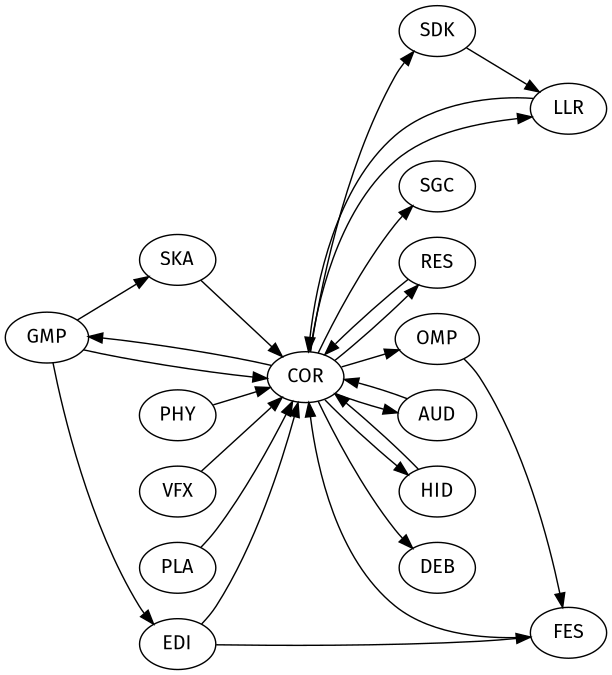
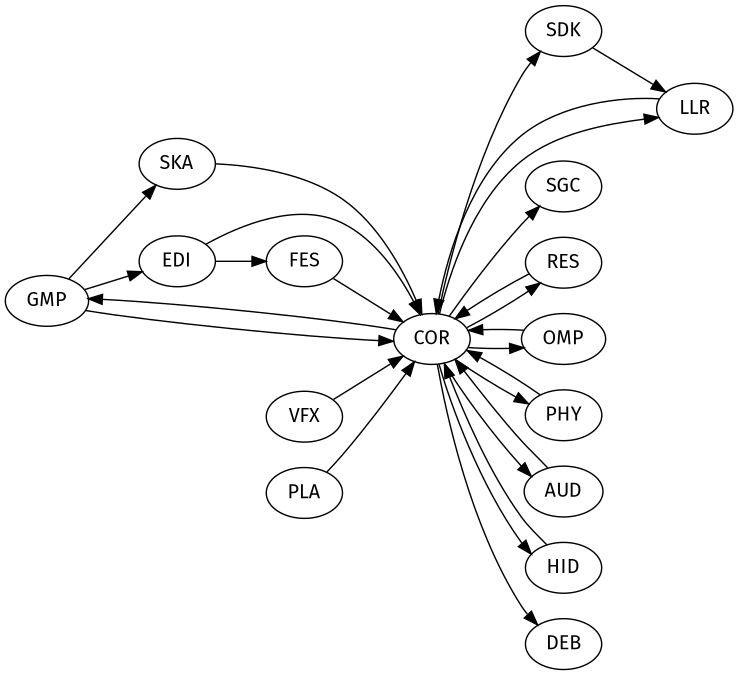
  digraph {
    fontname="Fira Sans"
    rankdir=LR
    node [fontname="Fira Sans"]
    edge [fontname="Fira Sans"]
    GMP
    SKA
    EDI
    COR
    FES
    SDK
    LLR
    SGC
    RES
    OMP
    PHY
    AUD
    HID
    DEB
    VFX
    PLA
    GMP -> SKA
    GMP -> EDI
    GMP -> COR
    SKA -> COR
    EDI -> COR
    EDI -> FES
    COR -> GMP
    COR -> SDK
    COR -> LLR
    COR -> SGC
    COR -> RES
    COR -> OMP
+   COR -> PHY
    COR -> AUD
    COR -> HID
    COR -> DEB
    FES -> COR
    SDK -> LLR
    LLR -> COR
    RES -> COR
-   OMP -> FES
+   OMP -> COR
    PHY -> COR
    AUD -> COR
    HID -> COR
    VFX -> COR
    PLA -> COR
  }
